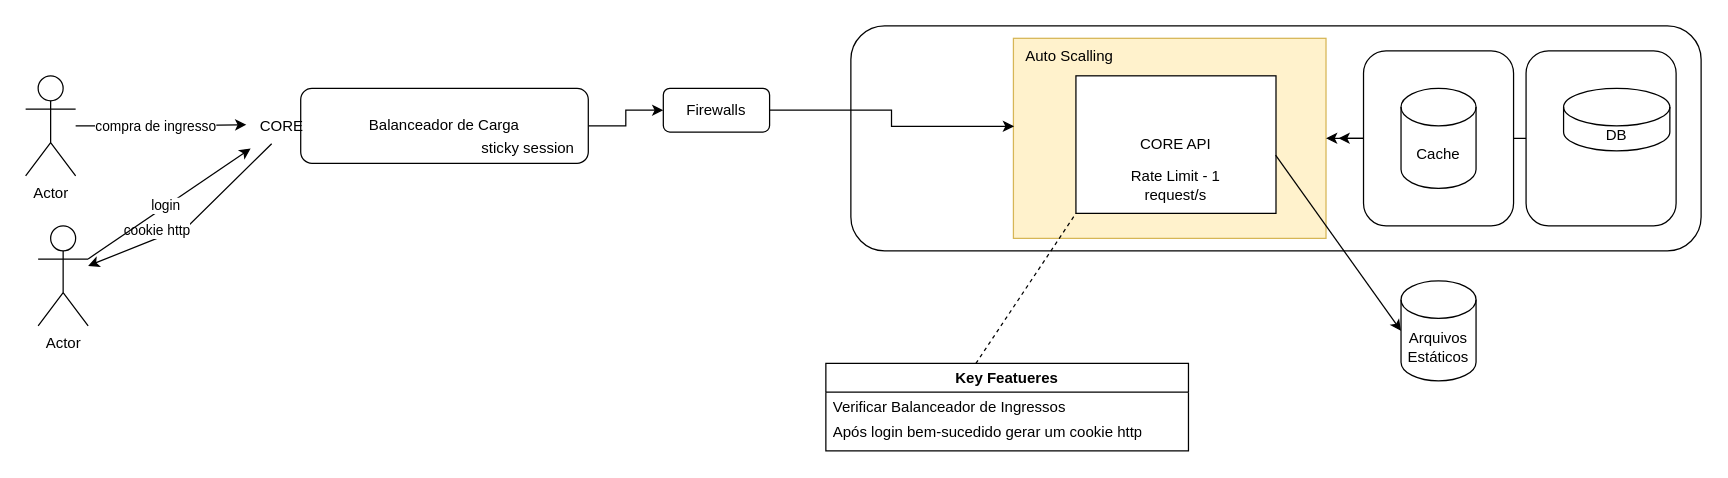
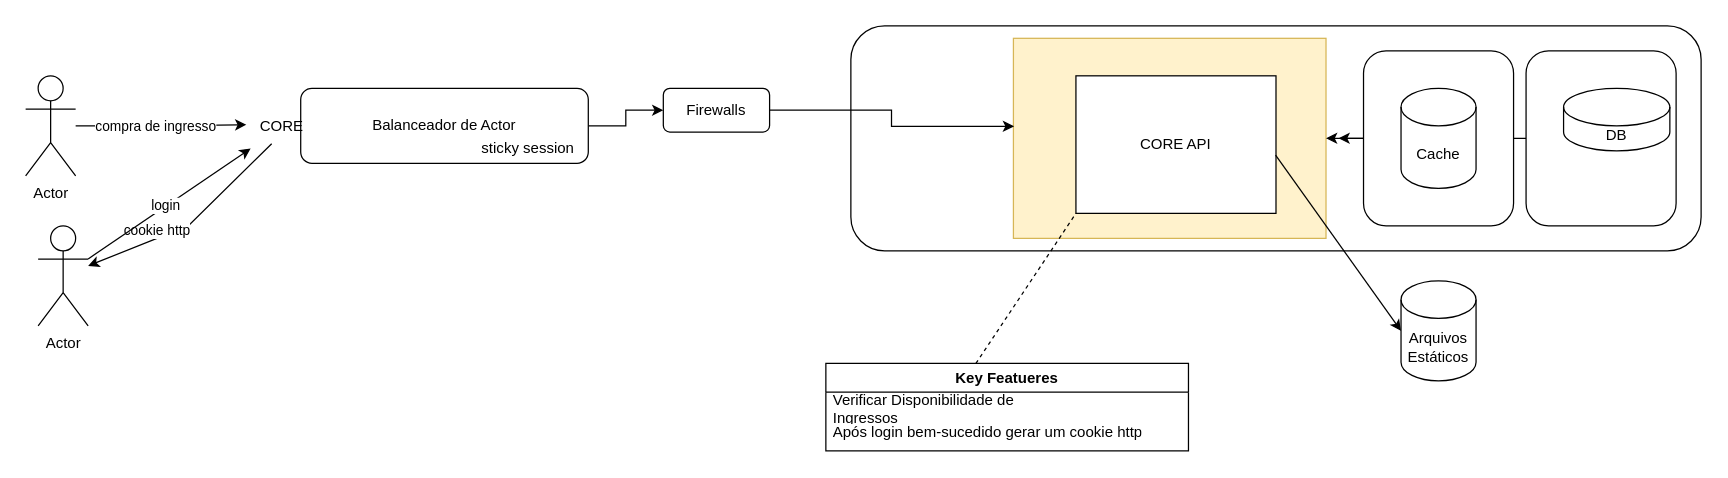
  <mxCell id="0" />
  <mxCell id="1" parent="0" />
  <mxCell id="2" style="rounded=0;orthogonalLoop=1;jettySize=auto;html=1;exitX=0.363;exitY=0.943;exitDx=0;exitDy=0;exitPerimeter=0;" edge="1" parent="1" source="32" target="12"><mxGeometry relative="1" as="geometry"><mxPoint x="220.96" y="132.15" as="sourcePoint" /><Array as="points"><mxPoint x="150" y="180" /></Array></mxGeometry></mxCell>
  <mxCell id="3" value="cookie http" style="edgeLabel;html=1;align=center;verticalAlign=middle;resizable=0;points=[];" vertex="1" connectable="0" parent="2"><mxGeometry x="0.323" y="-6" relative="1" as="geometry"><mxPoint as="offset" /></mxGeometry></mxCell>
  <mxCell id="4" style="edgeStyle=orthogonalEdgeStyle;rounded=0;orthogonalLoop=1;jettySize=auto;html=1;entryX=0;entryY=0.5;entryDx=0;entryDy=0;" edge="1" parent="1" source="5" target="13"><mxGeometry relative="1" as="geometry" /></mxCell>
- <mxCell id="5" value="Balanceador de Carga" style="rounded=1;whiteSpace=wrap;html=1;" vertex="1" parent="1"><mxGeometry x="240" y="70" width="230" height="60" as="geometry" /></mxCell>
+ <mxCell id="5" value="Balanceador de Actor" style="rounded=1;whiteSpace=wrap;html=1;" vertex="1" parent="1"><mxGeometry x="240" y="70" width="230" height="60" as="geometry" /></mxCell>
  <mxCell id="6" style="edgeStyle=orthogonalEdgeStyle;rounded=0;orthogonalLoop=1;jettySize=auto;html=1;entryX=0.025;entryY=0.437;entryDx=0;entryDy=0;entryPerimeter=0;" edge="1" parent="1" source="8" target="32"><mxGeometry relative="1" as="geometry"><mxPoint x="216.92" y="98.55" as="targetPoint" /></mxGeometry></mxCell>
  <mxCell id="7" value="compra de ingresso" style="edgeLabel;html=1;align=center;verticalAlign=middle;resizable=0;points=[];" vertex="1" connectable="0" parent="6"><mxGeometry x="-0.362" y="-1" relative="1" as="geometry"><mxPoint x="19" y="-1" as="offset" /></mxGeometry></mxCell>
  <mxCell id="8" value="Actor" style="shape=umlActor;verticalLabelPosition=bottom;verticalAlign=top;html=1;outlineConnect=0;" vertex="1" parent="1"><mxGeometry x="20" y="60" width="40" height="80" as="geometry" /></mxCell>
  <mxCell id="9" value="sticky session" style="text;html=1;align=center;verticalAlign=middle;whiteSpace=wrap;rounded=0;" vertex="1" parent="1"><mxGeometry x="362" y="103" width="120" height="30" as="geometry" /></mxCell>
  <mxCell id="10" style="rounded=0;orthogonalLoop=1;jettySize=auto;html=1;entryX=0.083;entryY=1.07;entryDx=0;entryDy=0;entryPerimeter=0;" edge="1" parent="1" source="12" target="32"><mxGeometry relative="1" as="geometry"><mxPoint x="220" y="109.95" as="targetPoint" /></mxGeometry></mxCell>
  <mxCell id="11" value="login" style="edgeLabel;html=1;align=center;verticalAlign=middle;resizable=0;points=[];" vertex="1" connectable="0" parent="10"><mxGeometry x="-0.042" y="1" relative="1" as="geometry"><mxPoint as="offset" /></mxGeometry></mxCell>
  <mxCell id="12" value="Actor" style="shape=umlActor;verticalLabelPosition=bottom;verticalAlign=top;html=1;outlineConnect=0;" vertex="1" parent="1"><mxGeometry x="30" y="180" width="40" height="80" as="geometry" /></mxCell>
  <mxCell id="13" value="Firewalls" style="rounded=1;whiteSpace=wrap;html=1;" vertex="1" parent="1"><mxGeometry x="530" y="70" width="85" height="35" as="geometry" /></mxCell>
  <mxCell id="14" value="" style="rounded=1;whiteSpace=wrap;html=1;" vertex="1" parent="1"><mxGeometry x="680" y="20" width="680" height="180" as="geometry" /></mxCell>
  <mxCell id="15" value="" style="rounded=0;whiteSpace=wrap;html=1;fillColor=#fff2cc;strokeColor=#d6b656;" vertex="1" parent="1"><mxGeometry x="810" y="30" width="250" height="160" as="geometry" /></mxCell>
  <mxCell id="16" value="CORE API" style="rounded=0;whiteSpace=wrap;html=1;" vertex="1" parent="1"><mxGeometry x="860" y="60" width="160" height="110" as="geometry" /></mxCell>
- <mxCell id="17" value="Auto Scalling" style="text;html=1;align=center;verticalAlign=middle;whiteSpace=wrap;rounded=0;" vertex="1" parent="1"><mxGeometry x="810" y="30" width="90" height="30" as="geometry" /></mxCell>
  <mxCell id="18" style="edgeStyle=orthogonalEdgeStyle;rounded=0;orthogonalLoop=1;jettySize=auto;html=1;" edge="1" parent="1" source="19"><mxGeometry relative="1" as="geometry"><mxPoint x="1070" y="110" as="targetPoint" /></mxGeometry></mxCell>
  <mxCell id="19" value="" style="rounded=1;whiteSpace=wrap;html=1;" vertex="1" parent="1"><mxGeometry x="1220" y="40" width="120" height="140" as="geometry" /></mxCell>
  <mxCell id="20" style="edgeStyle=orthogonalEdgeStyle;rounded=0;orthogonalLoop=1;jettySize=auto;html=1;" edge="1" parent="1" source="21" target="15"><mxGeometry relative="1" as="geometry" /></mxCell>
  <mxCell id="21" value="" style="rounded=1;whiteSpace=wrap;html=1;" vertex="1" parent="1"><mxGeometry x="1090" y="40" width="120" height="140" as="geometry" /></mxCell>
  <mxCell id="22" value="Cache" style="shape=cylinder3;whiteSpace=wrap;html=1;boundedLbl=1;backgroundOutline=1;size=15;" vertex="1" parent="1"><mxGeometry x="1120" y="70" width="60" height="80" as="geometry" /></mxCell>
  <mxCell id="23" value="DB" style="shape=cylinder3;whiteSpace=wrap;html=1;boundedLbl=1;backgroundOutline=1;size=15;" vertex="1" parent="1"><mxGeometry x="1250" y="70" width="85" height="50" as="geometry" /></mxCell>
- <mxCell id="24" value="Rate Limit - 1 request/s" style="text;html=1;align=center;verticalAlign=middle;whiteSpace=wrap;rounded=0;" vertex="1" parent="1"><mxGeometry x="880" y="133" width="120" height="30" as="geometry" /></mxCell>
  <mxCell id="25" style="edgeStyle=orthogonalEdgeStyle;rounded=0;orthogonalLoop=1;jettySize=auto;html=1;entryX=0.002;entryY=0.44;entryDx=0;entryDy=0;entryPerimeter=0;" edge="1" parent="1" source="13" target="15"><mxGeometry relative="1" as="geometry" /></mxCell>
  <mxCell id="26" value="" style="endArrow=none;dashed=1;html=1;rounded=0;" edge="1" parent="1"><mxGeometry width="50" height="50" relative="1" as="geometry"><mxPoint x="780" y="290" as="sourcePoint" /><mxPoint x="860" y="170" as="targetPoint" /></mxGeometry></mxCell>
  <mxCell id="27" value="Key Featueres" style="swimlane;whiteSpace=wrap;html=1;" vertex="1" parent="1"><mxGeometry x="660" y="290" width="290" height="70" as="geometry" /></mxCell>
- <mxCell id="28" value="Verificar Balanceador de Ingressos" style="text;strokeColor=none;fillColor=none;align=left;verticalAlign=middle;spacingLeft=4;spacingRight=4;overflow=hidden;points=[[0,0.5],[1,0.5]];portConstraint=eastwest;rotatable=0;whiteSpace=wrap;html=1;" vertex="1" parent="27"><mxGeometry y="20" width="210" height="30" as="geometry" /></mxCell>
+ <mxCell id="28" value="Verificar Disponibilidade de Ingressos" style="text;strokeColor=none;fillColor=none;align=left;verticalAlign=middle;spacingLeft=4;spacingRight=4;overflow=hidden;points=[[0,0.5],[1,0.5]];portConstraint=eastwest;rotatable=0;whiteSpace=wrap;html=1;" vertex="1" parent="27"><mxGeometry y="20" width="210" height="30" as="geometry" /></mxCell>
  <mxCell id="29" value="Após login bem-sucedido gerar um cookie http" style="text;strokeColor=none;fillColor=none;align=left;verticalAlign=middle;spacingLeft=4;spacingRight=4;overflow=hidden;points=[[0,0.5],[1,0.5]];portConstraint=eastwest;rotatable=0;whiteSpace=wrap;html=1;" vertex="1" parent="27"><mxGeometry y="40" width="290" height="30" as="geometry" /></mxCell>
  <mxCell id="30" value="Arquivos Estáticos" style="shape=cylinder3;whiteSpace=wrap;html=1;boundedLbl=1;backgroundOutline=1;size=15;" vertex="1" parent="1"><mxGeometry x="1120" y="224" width="60" height="80" as="geometry" /></mxCell>
  <mxCell id="31" value="" style="endArrow=classic;html=1;rounded=0;exitX=0.998;exitY=0.576;exitDx=0;exitDy=0;exitPerimeter=0;entryX=0;entryY=0.5;entryDx=0;entryDy=0;entryPerimeter=0;" edge="1" parent="1" source="16" target="30"><mxGeometry width="50" height="50" relative="1" as="geometry"><mxPoint x="1180" y="230" as="sourcePoint" /><mxPoint x="1230" y="180" as="targetPoint" /></mxGeometry></mxCell>
  <mxCell id="32" value="CORE" style="text;html=1;align=center;verticalAlign=middle;whiteSpace=wrap;rounded=0;" vertex="1" parent="1"><mxGeometry x="195" y="86" width="60" height="30" as="geometry" /></mxCell>
